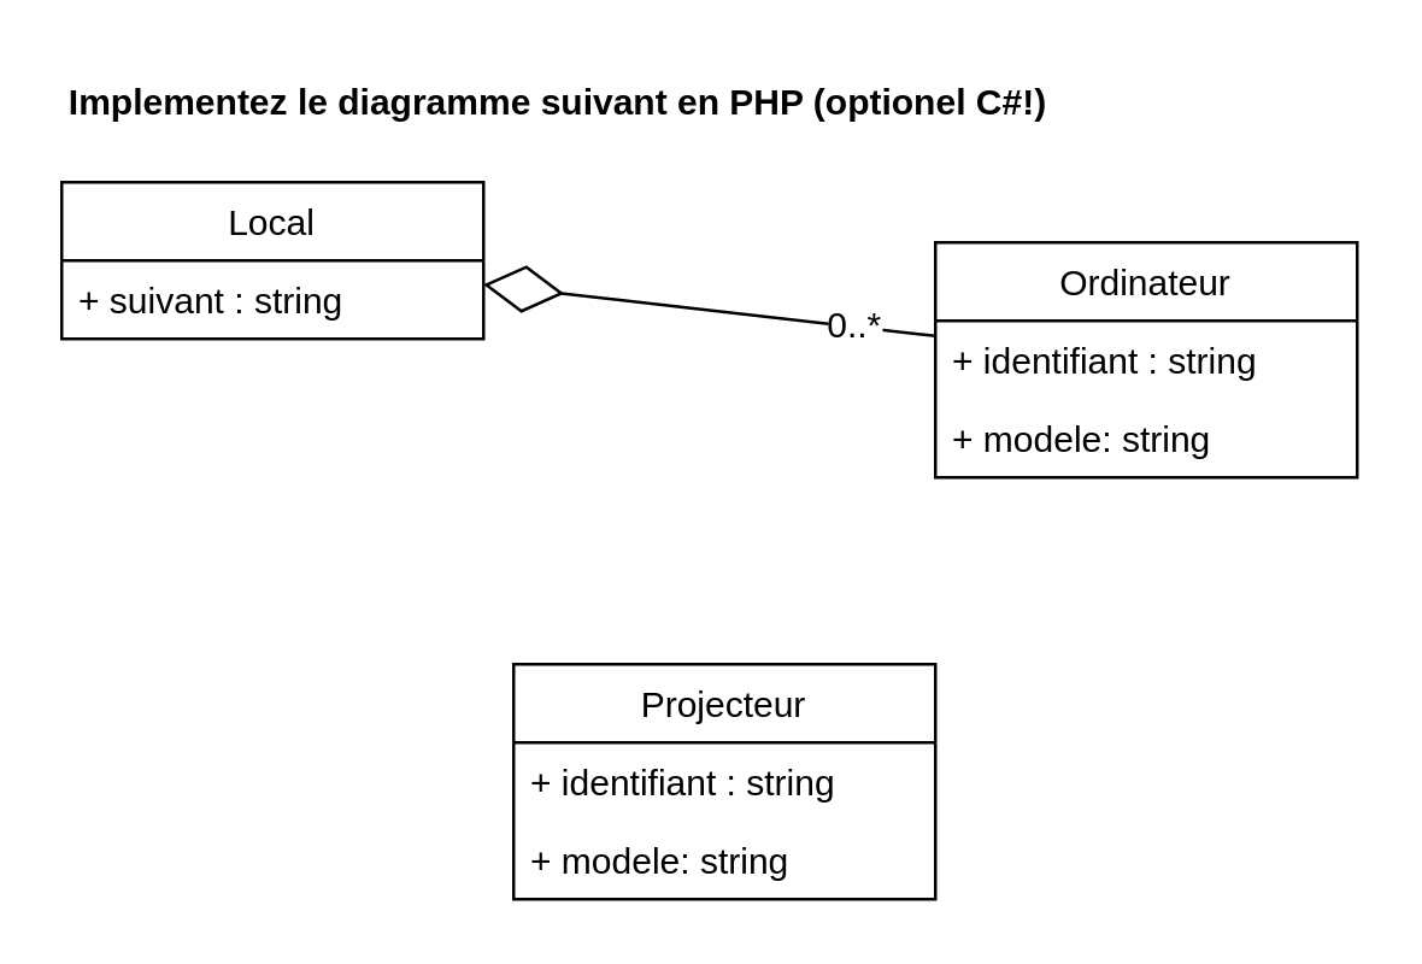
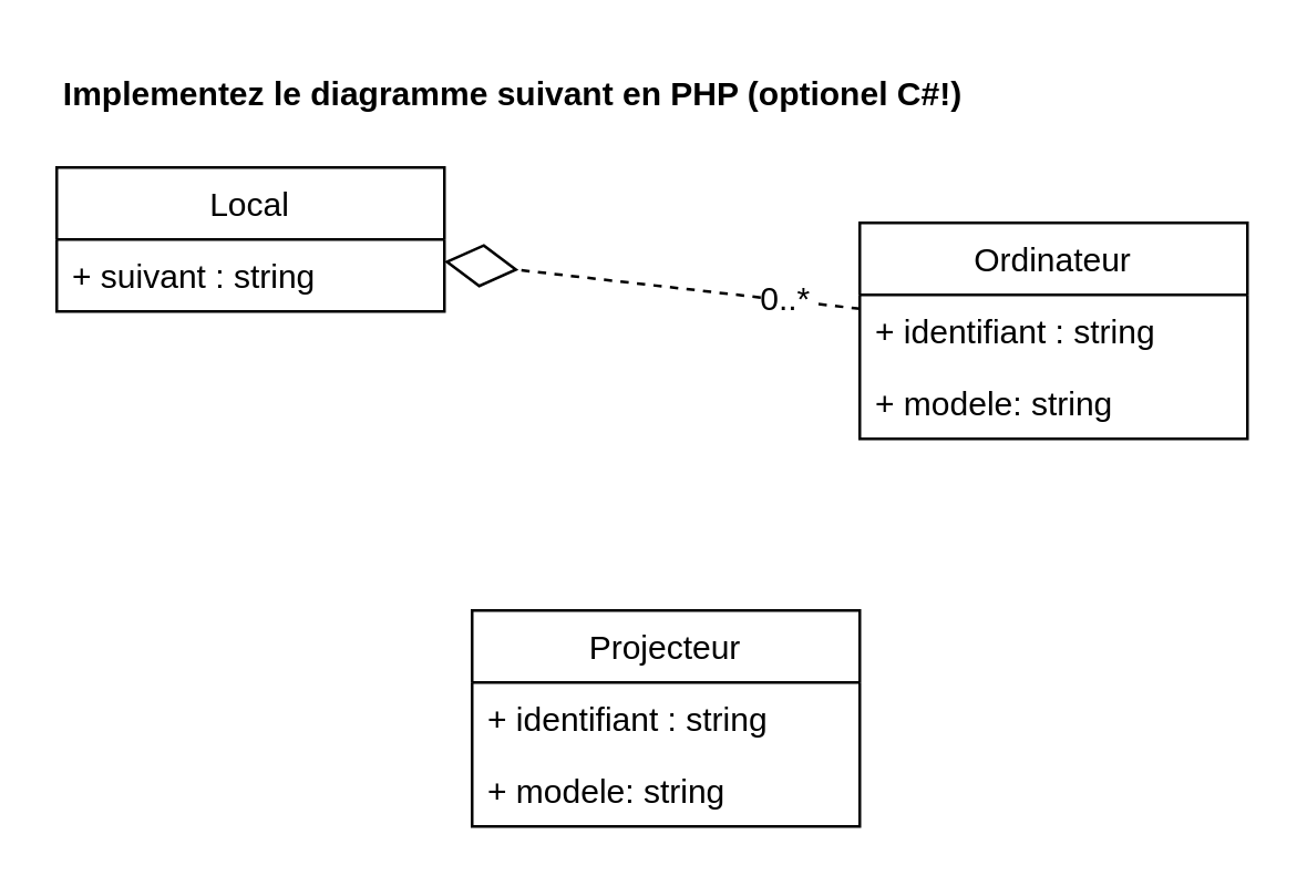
  <mxCell id="0" />
  <mxCell id="1" parent="0" />
  <mxCell id="2" value="Local" style="swimlane;fontStyle=0;childLayout=stackLayout;horizontal=1;startSize=26;fillColor=none;horizontalStack=0;resizeParent=1;resizeParentMax=0;resizeLast=0;collapsible=1;marginBottom=0;" parent="1" vertex="1"><mxGeometry x="20" y="60" width="140" height="52" as="geometry" /></mxCell>
  <mxCell id="3" value="+ suivant : string" style="text;strokeColor=none;fillColor=none;align=left;verticalAlign=top;spacingLeft=4;spacingRight=4;overflow=hidden;rotatable=0;points=[[0,0.5],[1,0.5]];portConstraint=eastwest;" parent="2" vertex="1"><mxGeometry y="26" width="140" height="26" as="geometry" /></mxCell>
  <mxCell id="4" value="Ordinateur" style="swimlane;fontStyle=0;childLayout=stackLayout;horizontal=1;startSize=26;fillColor=none;horizontalStack=0;resizeParent=1;resizeParentMax=0;resizeLast=0;collapsible=1;marginBottom=0;" parent="1" vertex="1"><mxGeometry x="310" y="80" width="140" height="78" as="geometry" /></mxCell>
  <mxCell id="5" value="+ identifiant : string" style="text;strokeColor=none;fillColor=none;align=left;verticalAlign=top;spacingLeft=4;spacingRight=4;overflow=hidden;rotatable=0;points=[[0,0.5],[1,0.5]];portConstraint=eastwest;" parent="4" vertex="1"><mxGeometry y="26" width="140" height="26" as="geometry" /></mxCell>
  <mxCell id="6" value="+ modele: string" style="text;strokeColor=none;fillColor=none;align=left;verticalAlign=top;spacingLeft=4;spacingRight=4;overflow=hidden;rotatable=0;points=[[0,0.5],[1,0.5]];portConstraint=eastwest;" parent="4" vertex="1"><mxGeometry y="52" width="140" height="26" as="geometry" /></mxCell>
  <mxCell id="7" value="Projecteur" style="swimlane;fontStyle=0;childLayout=stackLayout;horizontal=1;startSize=26;fillColor=none;horizontalStack=0;resizeParent=1;resizeParentMax=0;resizeLast=0;collapsible=1;marginBottom=0;" parent="1" vertex="1"><mxGeometry x="170" y="220" width="140" height="78" as="geometry" /></mxCell>
  <mxCell id="8" value="+ identifiant : string" style="text;strokeColor=none;fillColor=none;align=left;verticalAlign=top;spacingLeft=4;spacingRight=4;overflow=hidden;rotatable=0;points=[[0,0.5],[1,0.5]];portConstraint=eastwest;" parent="7" vertex="1"><mxGeometry y="26" width="140" height="26" as="geometry" /></mxCell>
  <mxCell id="9" value="+ modele: string" style="text;strokeColor=none;fillColor=none;align=left;verticalAlign=top;spacingLeft=4;spacingRight=4;overflow=hidden;rotatable=0;points=[[0,0.5],[1,0.5]];portConstraint=eastwest;" parent="7" vertex="1"><mxGeometry y="52" width="140" height="26" as="geometry" /></mxCell>
- <mxCell id="10" value="" style="endArrow=diamondThin;endFill=0;endSize=24;html=1;" parent="1" source="4" target="2" edge="1"><mxGeometry width="160" relative="1" as="geometry"><mxPoint x="20" y="320" as="sourcePoint" /><mxPoint x="180" y="320" as="targetPoint" /></mxGeometry></mxCell>
+ <mxCell id="10" value="" style="endArrow=diamondThin;endFill=0;endSize=24;html=1;dashed=1;" parent="1" source="4" target="2" edge="1"><mxGeometry width="160" relative="1" as="geometry"><mxPoint x="20" y="320" as="sourcePoint" /><mxPoint x="180" y="320" as="targetPoint" /></mxGeometry></mxCell>
  <mxCell id="11" value="0..*" style="text;html=1;resizable=0;points=[];align=center;verticalAlign=middle;labelBackgroundColor=#ffffff;" parent="10" vertex="1" connectable="0"><mxGeometry x="-0.634" relative="1" as="geometry"><mxPoint as="offset" /></mxGeometry></mxCell>
  <mxCell id="12" value="Implementez le diagramme suivant en PHP (optionel C#!)" style="text;align=center;fontStyle=1;verticalAlign=middle;spacingLeft=3;spacingRight=3;strokeColor=none;rotatable=0;points=[[0,0.5],[1,0.5]];portConstraint=eastwest;" parent="1" vertex="1"><mxGeometry x="40" y="20" width="290" height="26" as="geometry" /></mxCell>
